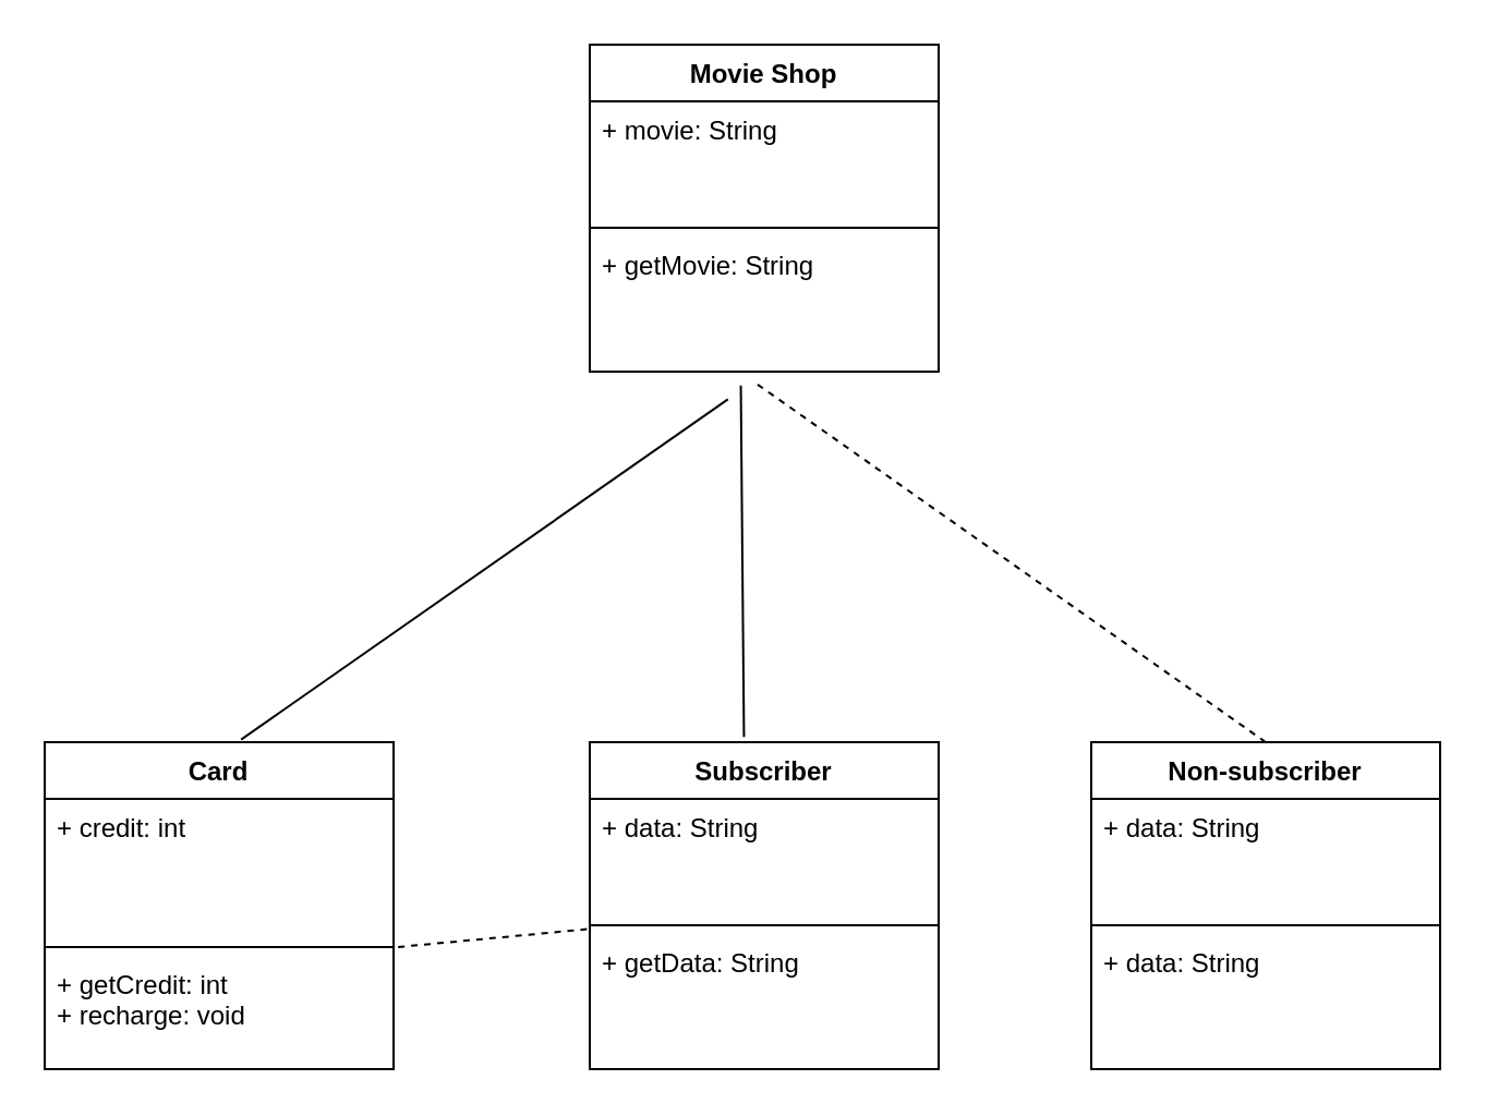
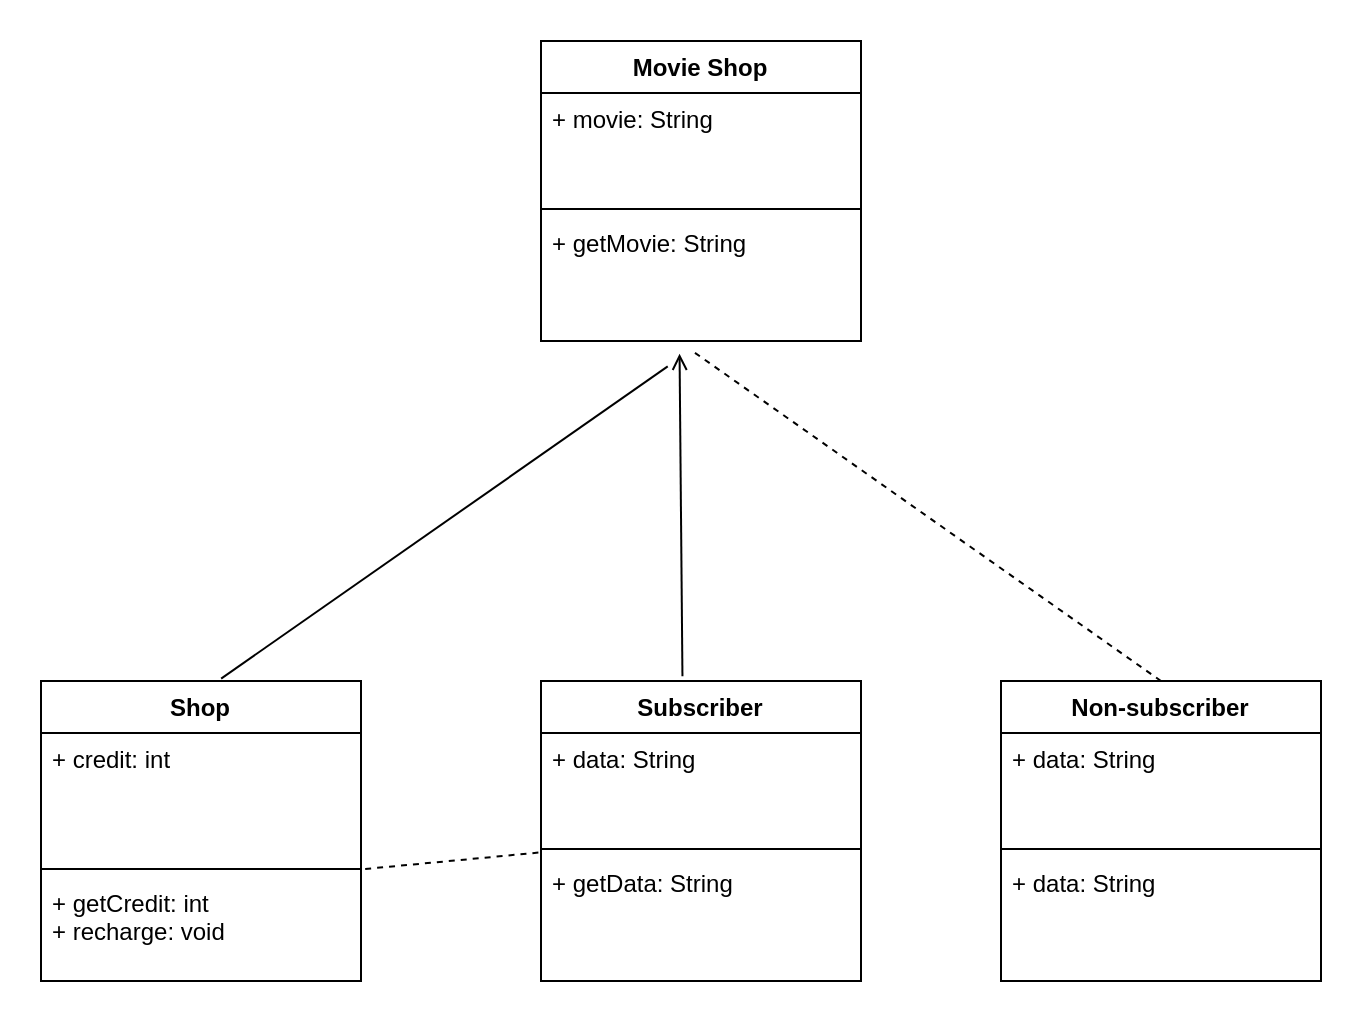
  <mxCell id="0" />
  <mxCell id="1" parent="0" />
  <mxCell id="2" value="Movie Shop" style="swimlane;fontStyle=1;align=center;verticalAlign=top;childLayout=stackLayout;horizontal=1;startSize=26;horizontalStack=0;resizeParent=1;resizeParentMax=0;resizeLast=0;collapsible=1;marginBottom=0;" parent="1" vertex="1"><mxGeometry x="270" y="20" width="160" height="150" as="geometry" /></mxCell>
  <mxCell id="3" value="+ movie: String" style="text;strokeColor=none;fillColor=none;align=left;verticalAlign=top;spacingLeft=4;spacingRight=4;overflow=hidden;rotatable=0;points=[[0,0.5],[1,0.5]];portConstraint=eastwest;" parent="2" vertex="1"><mxGeometry y="26" width="160" height="54" as="geometry" /></mxCell>
  <mxCell id="4" value="" style="line;strokeWidth=1;fillColor=none;align=left;verticalAlign=middle;spacingTop=-1;spacingLeft=3;spacingRight=3;rotatable=0;labelPosition=right;points=[];portConstraint=eastwest;" parent="2" vertex="1"><mxGeometry y="80" width="160" height="8" as="geometry" /></mxCell>
  <mxCell id="5" value="+ getMovie: String" style="text;strokeColor=none;fillColor=none;align=left;verticalAlign=top;spacingLeft=4;spacingRight=4;overflow=hidden;rotatable=0;points=[[0,0.5],[1,0.5]];portConstraint=eastwest;" parent="2" vertex="1"><mxGeometry y="88" width="160" height="62" as="geometry" /></mxCell>
  <mxCell id="6" value="Subscriber" style="swimlane;fontStyle=1;align=center;verticalAlign=top;childLayout=stackLayout;horizontal=1;startSize=26;horizontalStack=0;resizeParent=1;resizeParentMax=0;resizeLast=0;collapsible=1;marginBottom=0;" parent="1" vertex="1"><mxGeometry x="270" y="340" width="160" height="150" as="geometry" /></mxCell>
  <mxCell id="7" value="+ data: String" style="text;strokeColor=none;fillColor=none;align=left;verticalAlign=top;spacingLeft=4;spacingRight=4;overflow=hidden;rotatable=0;points=[[0,0.5],[1,0.5]];portConstraint=eastwest;" parent="6" vertex="1"><mxGeometry y="26" width="160" height="54" as="geometry" /></mxCell>
  <mxCell id="8" value="" style="line;strokeWidth=1;fillColor=none;align=left;verticalAlign=middle;spacingTop=-1;spacingLeft=3;spacingRight=3;rotatable=0;labelPosition=right;points=[];portConstraint=eastwest;" parent="6" vertex="1"><mxGeometry y="80" width="160" height="8" as="geometry" /></mxCell>
  <mxCell id="9" value="+ getData: String" style="text;strokeColor=none;fillColor=none;align=left;verticalAlign=top;spacingLeft=4;spacingRight=4;overflow=hidden;rotatable=0;points=[[0,0.5],[1,0.5]];portConstraint=eastwest;" parent="6" vertex="1"><mxGeometry y="88" width="160" height="62" as="geometry" /></mxCell>
  <mxCell id="10" value="Non-subscriber" style="swimlane;fontStyle=1;align=center;verticalAlign=top;childLayout=stackLayout;horizontal=1;startSize=26;horizontalStack=0;resizeParent=1;resizeParentMax=0;resizeLast=0;collapsible=1;marginBottom=0;" parent="1" vertex="1"><mxGeometry x="500" y="340" width="160" height="150" as="geometry" /></mxCell>
  <mxCell id="11" value="+ data: String" style="text;strokeColor=none;fillColor=none;align=left;verticalAlign=top;spacingLeft=4;spacingRight=4;overflow=hidden;rotatable=0;points=[[0,0.5],[1,0.5]];portConstraint=eastwest;" parent="10" vertex="1"><mxGeometry y="26" width="160" height="54" as="geometry" /></mxCell>
  <mxCell id="12" value="" style="line;strokeWidth=1;fillColor=none;align=left;verticalAlign=middle;spacingTop=-1;spacingLeft=3;spacingRight=3;rotatable=0;labelPosition=right;points=[];portConstraint=eastwest;" parent="10" vertex="1"><mxGeometry y="80" width="160" height="8" as="geometry" /></mxCell>
  <mxCell id="13" value="+ data: String" style="text;strokeColor=none;fillColor=none;align=left;verticalAlign=top;spacingLeft=4;spacingRight=4;overflow=hidden;rotatable=0;points=[[0,0.5],[1,0.5]];portConstraint=eastwest;" parent="10" vertex="1"><mxGeometry y="88" width="160" height="62" as="geometry" /></mxCell>
- <mxCell id="14" value="Card" style="swimlane;fontStyle=1;align=center;verticalAlign=top;childLayout=stackLayout;horizontal=1;startSize=26;horizontalStack=0;resizeParent=1;resizeParentMax=0;resizeLast=0;collapsible=1;marginBottom=0;" parent="1" vertex="1"><mxGeometry x="20" y="340" width="160" height="150" as="geometry" /></mxCell>
+ <mxCell id="14" value="Shop" style="swimlane;fontStyle=1;align=center;verticalAlign=top;childLayout=stackLayout;horizontal=1;startSize=26;horizontalStack=0;resizeParent=1;resizeParentMax=0;resizeLast=0;collapsible=1;marginBottom=0;" parent="1" vertex="1"><mxGeometry x="20" y="340" width="160" height="150" as="geometry" /></mxCell>
  <mxCell id="15" value="+ credit: int" style="text;strokeColor=none;fillColor=none;align=left;verticalAlign=top;spacingLeft=4;spacingRight=4;overflow=hidden;rotatable=0;points=[[0,0.5],[1,0.5]];portConstraint=eastwest;" parent="14" vertex="1"><mxGeometry y="26" width="160" height="64" as="geometry" /></mxCell>
  <mxCell id="16" value="" style="line;strokeWidth=1;fillColor=none;align=left;verticalAlign=middle;spacingTop=-1;spacingLeft=3;spacingRight=3;rotatable=0;labelPosition=right;points=[];portConstraint=eastwest;" parent="14" vertex="1"><mxGeometry y="90" width="160" height="8" as="geometry" /></mxCell>
  <mxCell id="17" value="+ getCredit: int&#10;+ recharge: void" style="text;strokeColor=none;fillColor=none;align=left;verticalAlign=top;spacingLeft=4;spacingRight=4;overflow=hidden;rotatable=0;points=[[0,0.5],[1,0.5]];portConstraint=eastwest;" parent="14" vertex="1"><mxGeometry y="98" width="160" height="52" as="geometry" /></mxCell>
- <mxCell id="18" value="" style="endArrow=none;html=1;entryX=0.433;entryY=1.103;entryDx=0;entryDy=0;entryPerimeter=0;exitX=0.442;exitY=-0.016;exitDx=0;exitDy=0;exitPerimeter=0;" edge="1" parent="1" source="6" target="5"><mxGeometry width="50" height="50" relative="1" as="geometry"><mxPoint x="340" y="190" as="sourcePoint" /><mxPoint x="390" y="140" as="targetPoint" /></mxGeometry></mxCell>
+ <mxCell id="18" value="" style="endArrow=open;html=1;entryX=0.433;entryY=1.103;entryDx=0;entryDy=0;entryPerimeter=0;exitX=0.442;exitY=-0.016;exitDx=0;exitDy=0;exitPerimeter=0;" edge="1" parent="1" source="6" target="5"><mxGeometry width="50" height="50" relative="1" as="geometry"><mxPoint x="340" y="190" as="sourcePoint" /><mxPoint x="390" y="140" as="targetPoint" /></mxGeometry></mxCell>
  <mxCell id="19" value="" style="endArrow=none;html=1;exitX=0.563;exitY=-0.008;exitDx=0;exitDy=0;exitPerimeter=0;entryX=0.396;entryY=1.205;entryDx=0;entryDy=0;entryPerimeter=0;" edge="1" parent="1" source="14" target="5"><mxGeometry width="50" height="50" relative="1" as="geometry"><mxPoint x="220" y="190" as="sourcePoint" /><mxPoint x="270" y="140" as="targetPoint" /></mxGeometry></mxCell>
  <mxCell id="20" value="" style="endArrow=none;html=1;entryX=0.471;entryY=1.077;entryDx=0;entryDy=0;entryPerimeter=0;exitX=0.5;exitY=0;exitDx=0;exitDy=0;dashed=1;" edge="1" parent="1" source="10" target="5"><mxGeometry width="50" height="50" relative="1" as="geometry"><mxPoint x="460" y="220" as="sourcePoint" /><mxPoint x="400" y="130" as="targetPoint" /></mxGeometry></mxCell>
  <mxCell id="21" value="" style="endArrow=none;dashed=1;html=1;entryX=0.008;entryY=1.103;entryDx=0;entryDy=0;entryPerimeter=0;exitX=1.013;exitY=-0.077;exitDx=0;exitDy=0;exitPerimeter=0;" edge="1" parent="1" source="17" target="7"><mxGeometry width="50" height="50" relative="1" as="geometry"><mxPoint x="200" y="420" as="sourcePoint" /><mxPoint x="250" y="370" as="targetPoint" /></mxGeometry></mxCell>
